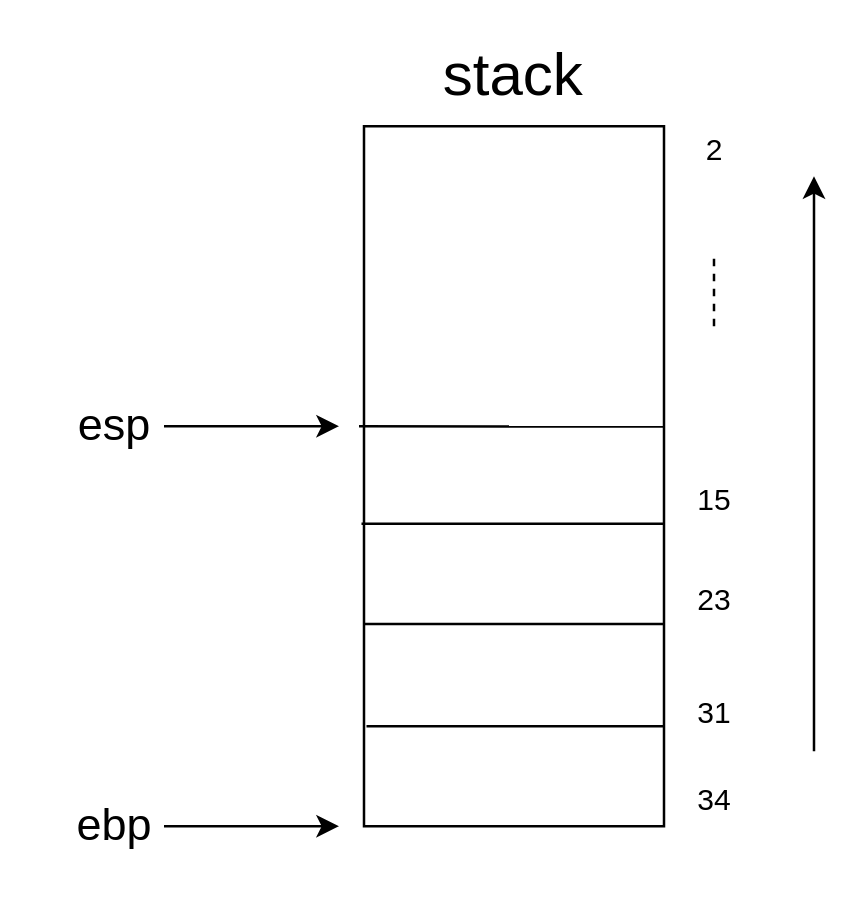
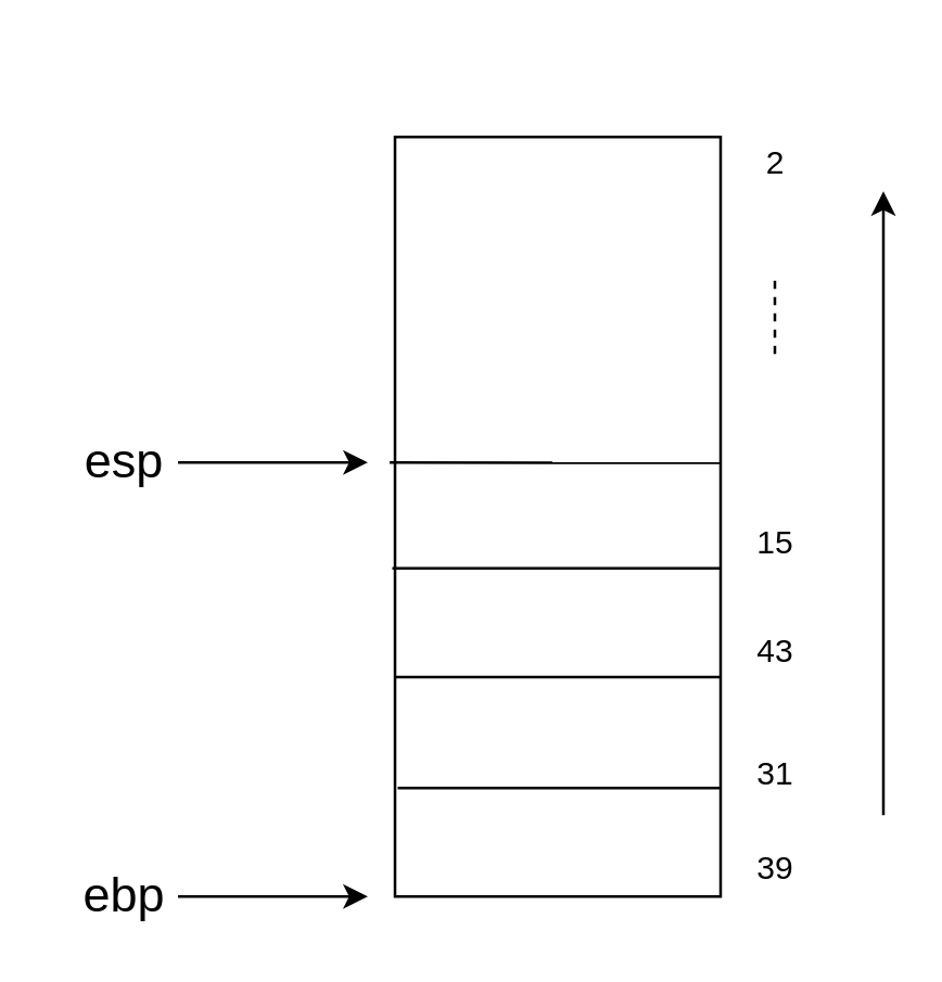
  <mxCell id="0" />
  <mxCell id="1" parent="0" />
  <mxCell id="2" value="" style="rounded=0;whiteSpace=wrap;html=1;" vertex="1" parent="1"><mxGeometry x="145" y="50" width="120" height="280" as="geometry" /></mxCell>
- <mxCell id="3" value="&lt;font style=&quot;font-size: 24px&quot;&gt;stack&lt;/font&gt;" style="text;html=1;strokeColor=none;fillColor=none;align=center;verticalAlign=middle;whiteSpace=wrap;rounded=0;" vertex="1" parent="1"><mxGeometry x="185" y="20" width="40" height="20" as="geometry" /></mxCell>
  <mxCell id="4" value="" style="endArrow=none;html=1;entryX=1;entryY=0.429;entryDx=0;entryDy=0;entryPerimeter=0;" edge="1" parent="1" target="2"><mxGeometry width="50" height="50" relative="1" as="geometry"><mxPoint x="143" y="170" as="sourcePoint" /><mxPoint x="345" y="80" as="targetPoint" /></mxGeometry></mxCell>
  <mxCell id="5" value="" style="endArrow=none;html=1;entryX=1;entryY=0.568;entryDx=0;entryDy=0;entryPerimeter=0;" edge="1" parent="1" target="2"><mxGeometry width="50" height="50" relative="1" as="geometry"><mxPoint x="144" y="209" as="sourcePoint" /><mxPoint x="345" y="80" as="targetPoint" /></mxGeometry></mxCell>
  <mxCell id="6" value="" style="endArrow=none;html=1;exitX=0;exitY=0.711;exitDx=0;exitDy=0;exitPerimeter=0;entryX=1;entryY=0.711;entryDx=0;entryDy=0;entryPerimeter=0;" edge="1" parent="1" source="2" target="2"><mxGeometry width="50" height="50" relative="1" as="geometry"><mxPoint x="295" y="130" as="sourcePoint" /><mxPoint x="345" y="80" as="targetPoint" /></mxGeometry></mxCell>
  <mxCell id="7" value="" style="endArrow=none;html=1;" edge="1" parent="1"><mxGeometry width="50" height="50" relative="1" as="geometry"><mxPoint x="146" y="290" as="sourcePoint" /><mxPoint x="265" y="290" as="targetPoint" /></mxGeometry></mxCell>
  <mxCell id="8" value="2" style="text;html=1;align=center;verticalAlign=middle;resizable=0;points=[];autosize=1;" vertex="1" parent="1"><mxGeometry x="275" y="50" width="20" height="20" as="geometry" /></mxCell>
- <mxCell id="9" value="34" style="text;html=1;align=center;verticalAlign=middle;resizable=0;points=[];autosize=1;" vertex="1" parent="1"><mxGeometry x="270" y="310" width="30" height="20" as="geometry" /></mxCell>
+ <mxCell id="9" value="39" style="text;html=1;align=center;verticalAlign=middle;resizable=0;points=[];autosize=1;" vertex="1" parent="1"><mxGeometry x="270" y="310" width="30" height="20" as="geometry" /></mxCell>
  <mxCell id="10" value="31" style="text;html=1;align=center;verticalAlign=middle;resizable=0;points=[];autosize=1;" vertex="1" parent="1"><mxGeometry x="270" y="275" width="30" height="20" as="geometry" /></mxCell>
- <mxCell id="11" value="23" style="text;html=1;align=center;verticalAlign=middle;resizable=0;points=[];autosize=1;" vertex="1" parent="1"><mxGeometry x="270" y="230" width="30" height="20" as="geometry" /></mxCell>
+ <mxCell id="11" value="43" style="text;html=1;align=center;verticalAlign=middle;resizable=0;points=[];autosize=1;" vertex="1" parent="1"><mxGeometry x="270" y="230" width="30" height="20" as="geometry" /></mxCell>
  <mxCell id="12" value="15" style="text;html=1;align=center;verticalAlign=middle;resizable=0;points=[];autosize=1;" vertex="1" parent="1"><mxGeometry x="270" y="190" width="30" height="20" as="geometry" /></mxCell>
  <mxCell id="13" value="" style="endArrow=classic;html=1;" edge="1" parent="1"><mxGeometry width="50" height="50" relative="1" as="geometry"><mxPoint x="325" y="300" as="sourcePoint" /><mxPoint x="325" y="70" as="targetPoint" /></mxGeometry></mxCell>
  <mxCell id="14" value="" style="endArrow=none;dashed=1;html=1;" edge="1" parent="1"><mxGeometry width="50" height="50" relative="1" as="geometry"><mxPoint x="285" y="130" as="sourcePoint" /><mxPoint x="285" y="100" as="targetPoint" /></mxGeometry></mxCell>
  <mxCell id="15" value="&lt;font style=&quot;font-size: 18px&quot;&gt;esp&lt;/font&gt;" style="text;html=1;align=center;verticalAlign=middle;resizable=0;points=[];autosize=1;" vertex="1" parent="1"><mxGeometry x="25" y="160" width="40" height="20" as="geometry" /></mxCell>
  <mxCell id="16" value="" style="endArrow=classic;html=1;" edge="1" parent="1"><mxGeometry width="50" height="50" relative="1" as="geometry"><mxPoint x="65" y="170" as="sourcePoint" /><mxPoint x="135" y="170" as="targetPoint" /></mxGeometry></mxCell>
  <mxCell id="17" value="&lt;font style=&quot;font-size: 18px&quot;&gt;ebp&lt;/font&gt;" style="text;html=1;align=center;verticalAlign=middle;resizable=0;points=[];autosize=1;" vertex="1" parent="1"><mxGeometry x="20" y="320" width="50" height="20" as="geometry" /></mxCell>
  <mxCell id="18" value="" style="endArrow=classic;html=1;" edge="1" parent="1"><mxGeometry width="50" height="50" relative="1" as="geometry"><mxPoint x="65" y="330" as="sourcePoint" /><mxPoint x="135" y="330" as="targetPoint" /></mxGeometry></mxCell>
